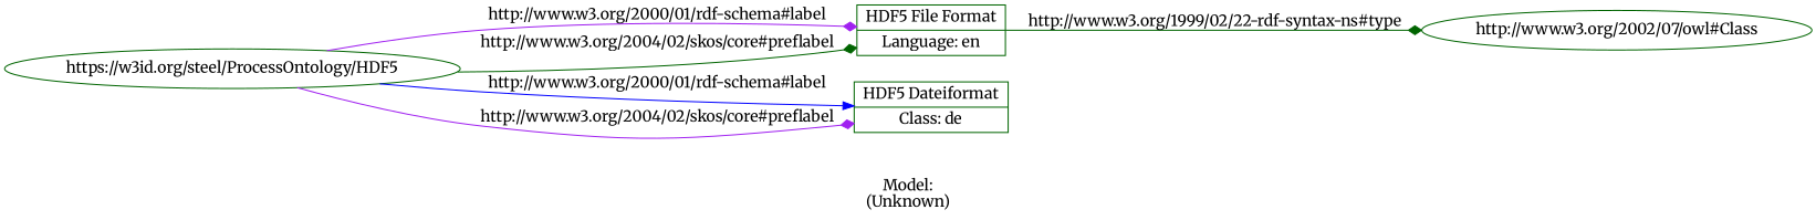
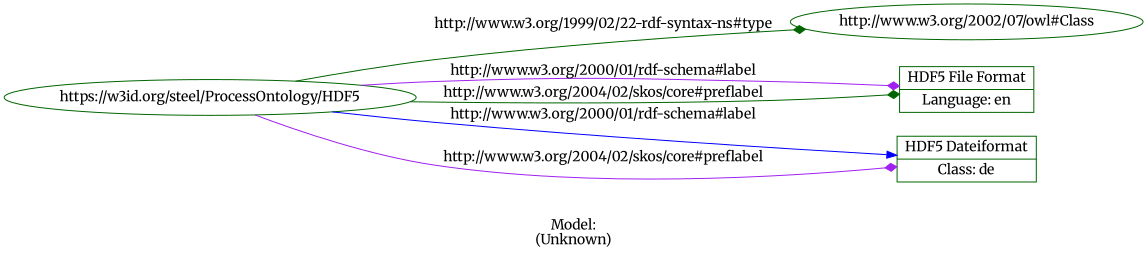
  digraph {
    fontname=Merriweather
    label="\n\nModel:\n(Unknown)"
    rankdir=LR
    node [color=darkgreen fontname=Merriweather shape=ellipse]
    edge [arrowhead=diamond color=darkgreen fontname=Merriweather]
    n1 [label="https://w3id.org/steel/ProcessOntology/HDF5"]
    n2 [label="http://www.w3.org/2002/07/owl#Class"]
    n3 [label="HDF5 File Format|Language: en" shape=record]
    n4 [label="HDF5 Dateiformat|Class: de" shape=record]
-   n3 -> n2 [label="http://www.w3.org/1999/02/22-rdf-syntax-ns#type"]
+   n1 -> n2 [label="http://www.w3.org/1999/02/22-rdf-syntax-ns#type"]
    n1 -> n3 [color=purple label="http://www.w3.org/2000/01/rdf-schema#label"]
    n1 -> n3 [label="http://www.w3.org/2004/02/skos/core#preflabel"]
    n1 -> n4 [arrowhead=normal color=blue label="http://www.w3.org/2000/01/rdf-schema#label"]
    n1 -> n4 [color=purple label="http://www.w3.org/2004/02/skos/core#preflabel"]
  }
